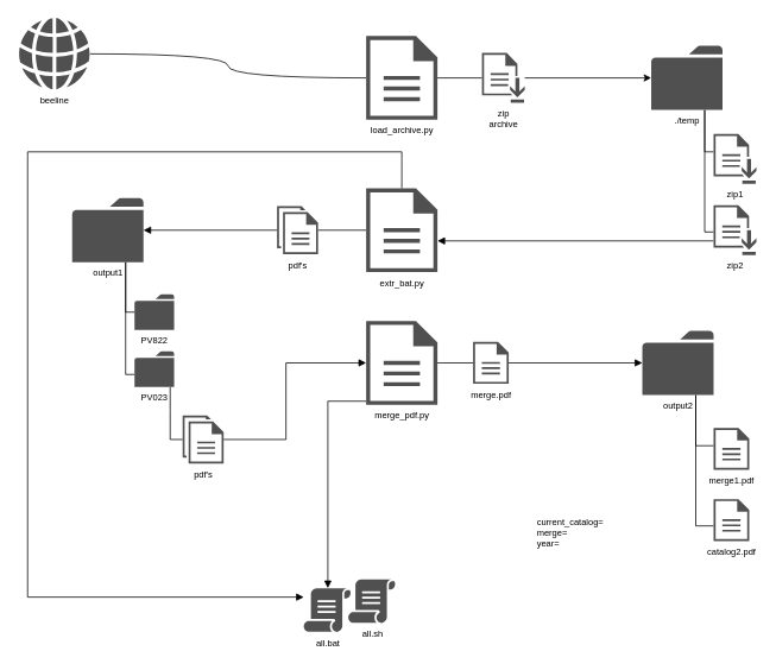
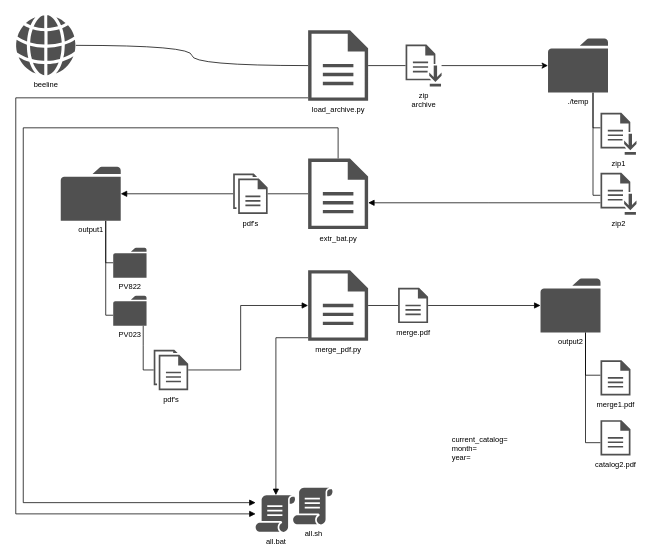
  <mxCell id="0" />
  <mxCell id="1" parent="0" />
  <mxCell id="2" style="edgeStyle=orthogonalEdgeStyle;rounded=0;orthogonalLoop=1;jettySize=auto;html=1;fontSize=10;endArrow=none;endFill=0;" parent="1" source="5" target="16" edge="1"><mxGeometry relative="1" as="geometry" /></mxCell>
  <mxCell id="3" style="edgeStyle=orthogonalEdgeStyle;orthogonalLoop=1;jettySize=auto;html=1;fontSize=10;endArrow=none;endFill=0;curved=1;" parent="1" source="5" target="17" edge="1"><mxGeometry relative="1" as="geometry" /></mxCell>
+ <mxCell id="4" style="edgeStyle=orthogonalEdgeStyle;rounded=0;orthogonalLoop=1;jettySize=auto;html=1;fontSize=10;endArrow=block;endFill=1;" parent="1" source="5" target="38" edge="1"><mxGeometry relative="1" as="geometry"><Array as="points"><mxPoint x="20" y="130" /><mxPoint x="20" y="685" /></Array></mxGeometry></mxCell>
  <mxCell id="5" value="&lt;span style=&quot;&quot;&gt;load_archive.py&lt;/span&gt;" style="sketch=0;pointerEvents=1;shadow=0;dashed=0;html=1;strokeColor=none;fillColor=#505050;labelPosition=center;verticalLabelPosition=bottom;verticalAlign=top;outlineConnect=0;align=center;shape=mxgraph.office.concepts.document;fontSize=10;" parent="1" vertex="1"><mxGeometry x="410" y="40" width="80" height="94" as="geometry" /></mxCell>
  <mxCell id="6" style="edgeStyle=orthogonalEdgeStyle;rounded=0;orthogonalLoop=1;jettySize=auto;html=1;fontSize=10;endArrow=none;endFill=0;" parent="1" source="8" target="25" edge="1"><mxGeometry relative="1" as="geometry" /></mxCell>
  <mxCell id="7" style="edgeStyle=orthogonalEdgeStyle;rounded=0;orthogonalLoop=1;jettySize=auto;html=1;fontSize=10;endArrow=block;endFill=1;" parent="1" source="8" target="38" edge="1"><mxGeometry relative="1" as="geometry"><Array as="points"><mxPoint x="450" y="170" /><mxPoint x="30" y="170" /><mxPoint x="30" y="670" /></Array></mxGeometry></mxCell>
  <mxCell id="8" value="&lt;span style=&quot;&quot;&gt;extr_bat.py&lt;/span&gt;" style="sketch=0;pointerEvents=1;shadow=0;dashed=0;html=1;strokeColor=none;fillColor=#505050;labelPosition=center;verticalLabelPosition=bottom;verticalAlign=top;outlineConnect=0;align=center;shape=mxgraph.office.concepts.document;fontSize=10;" parent="1" vertex="1"><mxGeometry x="410" y="211" width="80" height="94" as="geometry" /></mxCell>
  <mxCell id="9" style="edgeStyle=orthogonalEdgeStyle;rounded=0;orthogonalLoop=1;jettySize=auto;html=1;fontSize=10;endArrow=none;endFill=0;" parent="1" source="11" target="32" edge="1"><mxGeometry relative="1" as="geometry" /></mxCell>
  <mxCell id="10" style="edgeStyle=orthogonalEdgeStyle;rounded=0;orthogonalLoop=1;jettySize=auto;html=1;fontSize=10;endArrow=block;endFill=1;" parent="1" source="11" target="38" edge="1"><mxGeometry relative="1" as="geometry"><Array as="points"><mxPoint x="367" y="450" /></Array></mxGeometry></mxCell>
  <mxCell id="11" value="&lt;span style=&quot;&quot;&gt;merge_pdf.py&lt;/span&gt;" style="sketch=0;pointerEvents=1;shadow=0;dashed=0;html=1;strokeColor=none;fillColor=#505050;labelPosition=center;verticalLabelPosition=bottom;verticalAlign=top;outlineConnect=0;align=center;shape=mxgraph.office.concepts.document;fontSize=10;" parent="1" vertex="1"><mxGeometry x="410" y="360" width="80" height="94" as="geometry" /></mxCell>
  <mxCell id="12" style="edgeStyle=orthogonalEdgeStyle;orthogonalLoop=1;jettySize=auto;html=1;fontSize=10;endArrow=none;endFill=0;rounded=0;" parent="1" source="14" target="18" edge="1"><mxGeometry relative="1" as="geometry"><Array as="points"><mxPoint x="790" y="170" /></Array></mxGeometry></mxCell>
  <mxCell id="13" style="edgeStyle=orthogonalEdgeStyle;rounded=0;orthogonalLoop=1;jettySize=auto;html=1;fontSize=10;endArrow=none;endFill=0;" parent="1" source="14" target="20" edge="1"><mxGeometry relative="1" as="geometry"><Array as="points"><mxPoint x="790" y="260" /></Array></mxGeometry></mxCell>
  <mxCell id="14" value="./temp" style="sketch=0;pointerEvents=1;shadow=0;dashed=0;html=1;strokeColor=none;fillColor=#505050;labelPosition=center;verticalLabelPosition=bottom;verticalAlign=top;outlineConnect=0;align=center;shape=mxgraph.office.concepts.folder;fontSize=10;" parent="1" vertex="1"><mxGeometry x="730" y="51" width="80" height="72" as="geometry" /></mxCell>
  <mxCell id="15" style="edgeStyle=orthogonalEdgeStyle;rounded=0;orthogonalLoop=1;jettySize=auto;html=1;fontSize=10;" parent="1" source="16" target="14" edge="1"><mxGeometry relative="1" as="geometry" /></mxCell>
  <mxCell id="16" value="zip&lt;br&gt;archive" style="sketch=0;pointerEvents=1;shadow=0;dashed=0;html=1;strokeColor=none;fillColor=#505050;labelPosition=center;verticalLabelPosition=bottom;verticalAlign=top;outlineConnect=0;align=center;shape=mxgraph.office.concepts.download;fontSize=10;" parent="1" vertex="1"><mxGeometry x="540" y="59" width="48" height="56" as="geometry" /></mxCell>
  <mxCell id="17" value="beeline" style="sketch=0;pointerEvents=1;shadow=0;dashed=0;html=1;strokeColor=none;fillColor=#505050;labelPosition=center;verticalLabelPosition=bottom;verticalAlign=top;outlineConnect=0;align=center;shape=mxgraph.office.concepts.globe_internet;fontSize=10;" parent="1" vertex="1"><mxGeometry x="20" y="20" width="80" height="80" as="geometry" /></mxCell>
  <mxCell id="18" value="zip1" style="sketch=0;pointerEvents=1;shadow=0;dashed=0;html=1;strokeColor=none;fillColor=#505050;labelPosition=center;verticalLabelPosition=bottom;verticalAlign=top;outlineConnect=0;align=center;shape=mxgraph.office.concepts.download;fontSize=10;" parent="1" vertex="1"><mxGeometry x="800" y="150" width="48" height="56" as="geometry" /></mxCell>
  <mxCell id="19" style="edgeStyle=orthogonalEdgeStyle;rounded=0;orthogonalLoop=1;jettySize=auto;html=1;fontSize=10;endArrow=block;endFill=1;" parent="1" source="20" target="8" edge="1"><mxGeometry relative="1" as="geometry"><Array as="points"><mxPoint x="650" y="270" /><mxPoint x="650" y="270" /></Array></mxGeometry></mxCell>
  <mxCell id="20" value="zip2" style="sketch=0;pointerEvents=1;shadow=0;dashed=0;html=1;strokeColor=none;fillColor=#505050;labelPosition=center;verticalLabelPosition=bottom;verticalAlign=top;outlineConnect=0;align=center;shape=mxgraph.office.concepts.download;fontSize=10;" parent="1" vertex="1"><mxGeometry x="800" y="230" width="48" height="56" as="geometry" /></mxCell>
  <mxCell id="21" style="edgeStyle=orthogonalEdgeStyle;rounded=0;orthogonalLoop=1;jettySize=auto;html=1;fontSize=10;endArrow=none;endFill=0;" parent="1" source="23" target="26" edge="1"><mxGeometry relative="1" as="geometry"><Array as="points"><mxPoint x="140" y="350" /></Array></mxGeometry></mxCell>
  <mxCell id="22" style="edgeStyle=orthogonalEdgeStyle;rounded=0;orthogonalLoop=1;jettySize=auto;html=1;fontSize=10;endArrow=none;endFill=0;" parent="1" source="23" target="28" edge="1"><mxGeometry relative="1" as="geometry"><Array as="points"><mxPoint x="140" y="420" /></Array></mxGeometry></mxCell>
  <mxCell id="23" value="output1" style="sketch=0;pointerEvents=1;shadow=0;dashed=0;html=1;strokeColor=none;fillColor=#505050;labelPosition=center;verticalLabelPosition=bottom;verticalAlign=top;outlineConnect=0;align=center;shape=mxgraph.office.concepts.folder;fontSize=10;" parent="1" vertex="1"><mxGeometry x="80" y="222" width="80" height="72" as="geometry" /></mxCell>
  <mxCell id="24" style="edgeStyle=orthogonalEdgeStyle;rounded=0;orthogonalLoop=1;jettySize=auto;html=1;fontSize=10;endArrow=block;endFill=1;" parent="1" source="25" target="23" edge="1"><mxGeometry relative="1" as="geometry" /></mxCell>
  <mxCell id="25" value="pdf's" style="sketch=0;pointerEvents=1;shadow=0;dashed=0;html=1;strokeColor=none;fillColor=#505050;labelPosition=center;verticalLabelPosition=bottom;verticalAlign=top;outlineConnect=0;align=center;shape=mxgraph.office.concepts.documents;fontSize=10;" parent="1" vertex="1"><mxGeometry x="310" y="231" width="46" height="54" as="geometry" /></mxCell>
  <mxCell id="26" value="PV822" style="sketch=0;pointerEvents=1;shadow=0;dashed=0;html=1;strokeColor=none;fillColor=#505050;labelPosition=center;verticalLabelPosition=bottom;verticalAlign=top;outlineConnect=0;align=center;shape=mxgraph.office.concepts.folder;fontSize=10;" parent="1" vertex="1"><mxGeometry x="150" y="330" width="44.44" height="40" as="geometry" /></mxCell>
  <mxCell id="27" style="edgeStyle=orthogonalEdgeStyle;rounded=0;orthogonalLoop=1;jettySize=auto;html=1;fontSize=10;endArrow=none;endFill=0;" parent="1" source="28" target="30" edge="1"><mxGeometry relative="1" as="geometry"><Array as="points"><mxPoint x="190" y="460" /><mxPoint x="190" y="460" /></Array></mxGeometry></mxCell>
  <mxCell id="28" value="PV023" style="sketch=0;pointerEvents=1;shadow=0;dashed=0;html=1;strokeColor=none;fillColor=#505050;labelPosition=center;verticalLabelPosition=bottom;verticalAlign=top;outlineConnect=0;align=center;shape=mxgraph.office.concepts.folder;fontSize=10;" parent="1" vertex="1"><mxGeometry x="150" y="394" width="44.44" height="40" as="geometry" /></mxCell>
  <mxCell id="29" style="edgeStyle=orthogonalEdgeStyle;rounded=0;orthogonalLoop=1;jettySize=auto;html=1;fontSize=10;endArrow=block;endFill=1;" parent="1" source="30" target="11" edge="1"><mxGeometry relative="1" as="geometry"><Array as="points"><mxPoint x="320" y="493" /><mxPoint x="320" y="407" /></Array></mxGeometry></mxCell>
  <mxCell id="30" value="pdf's" style="sketch=0;pointerEvents=1;shadow=0;dashed=0;html=1;strokeColor=none;fillColor=#505050;labelPosition=center;verticalLabelPosition=bottom;verticalAlign=top;outlineConnect=0;align=center;shape=mxgraph.office.concepts.documents;fontSize=10;" parent="1" vertex="1"><mxGeometry x="204" y="466" width="46" height="54" as="geometry" /></mxCell>
  <mxCell id="31" style="edgeStyle=orthogonalEdgeStyle;rounded=0;orthogonalLoop=1;jettySize=auto;html=1;fontSize=10;endArrow=block;endFill=1;" parent="1" source="32" target="35" edge="1"><mxGeometry relative="1" as="geometry" /></mxCell>
  <mxCell id="32" value="merge.pdf" style="sketch=0;pointerEvents=1;shadow=0;dashed=0;html=1;strokeColor=none;fillColor=#505050;labelPosition=center;verticalLabelPosition=bottom;verticalAlign=top;outlineConnect=0;align=center;shape=mxgraph.office.concepts.document;fontSize=10;" parent="1" vertex="1"><mxGeometry x="530" y="383.5" width="40" height="47" as="geometry" /></mxCell>
  <mxCell id="33" style="edgeStyle=orthogonalEdgeStyle;rounded=0;orthogonalLoop=1;jettySize=auto;html=1;fontSize=10;endArrow=none;endFill=0;" parent="1" source="35" target="36" edge="1"><mxGeometry relative="1" as="geometry"><Array as="points"><mxPoint x="780" y="500" /></Array></mxGeometry></mxCell>
  <mxCell id="34" style="edgeStyle=orthogonalEdgeStyle;rounded=0;orthogonalLoop=1;jettySize=auto;html=1;fontSize=10;endArrow=none;endFill=0;" parent="1" source="35" target="37" edge="1"><mxGeometry relative="1" as="geometry"><Array as="points"><mxPoint x="780" y="590" /></Array></mxGeometry></mxCell>
  <mxCell id="35" value="output2" style="sketch=0;pointerEvents=1;shadow=0;dashed=0;html=1;strokeColor=none;fillColor=#505050;labelPosition=center;verticalLabelPosition=bottom;verticalAlign=top;outlineConnect=0;align=center;shape=mxgraph.office.concepts.folder;fontSize=10;" parent="1" vertex="1"><mxGeometry x="720" y="371" width="80" height="72" as="geometry" /></mxCell>
  <mxCell id="36" value="merge1.pdf" style="sketch=0;pointerEvents=1;shadow=0;dashed=0;html=1;strokeColor=none;fillColor=#505050;labelPosition=center;verticalLabelPosition=bottom;verticalAlign=top;outlineConnect=0;align=center;shape=mxgraph.office.concepts.document;fontSize=10;" parent="1" vertex="1"><mxGeometry x="800" y="480" width="40" height="47" as="geometry" /></mxCell>
  <mxCell id="37" value="catalog2.pdf" style="sketch=0;pointerEvents=1;shadow=0;dashed=0;html=1;strokeColor=none;fillColor=#505050;labelPosition=center;verticalLabelPosition=bottom;verticalAlign=top;outlineConnect=0;align=center;shape=mxgraph.office.concepts.document;fontSize=10;" parent="1" vertex="1"><mxGeometry x="800" y="560" width="40" height="47" as="geometry" /></mxCell>
  <mxCell id="38" value="all.bat" style="sketch=0;pointerEvents=1;shadow=0;dashed=0;html=1;strokeColor=none;fillColor=#505050;labelPosition=center;verticalLabelPosition=bottom;verticalAlign=top;outlineConnect=0;align=center;shape=mxgraph.office.concepts.script;fontSize=10;" parent="1" vertex="1"><mxGeometry x="340" y="660" width="53" height="49" as="geometry" /></mxCell>
  <mxCell id="39" value="all.sh" style="sketch=0;pointerEvents=1;shadow=0;dashed=0;html=1;strokeColor=none;fillColor=#505050;labelPosition=center;verticalLabelPosition=bottom;verticalAlign=top;outlineConnect=0;align=center;shape=mxgraph.office.concepts.script;fontSize=10;" parent="1" vertex="1"><mxGeometry x="390" y="650" width="53" height="49" as="geometry" /></mxCell>
- <mxCell id="40" value="current_catalog=&lt;br&gt;merge=&lt;br&gt;year=" style="text;html=1;align=left;verticalAlign=middle;resizable=0;points=[];autosize=1;strokeColor=none;fillColor=none;fontSize=10;" parent="1" vertex="1"><mxGeometry x="600" y="572" width="100" height="50" as="geometry" /></mxCell>
+ <mxCell id="40" value="current_catalog=&lt;br&gt;month=&lt;br&gt;year=" style="text;html=1;align=left;verticalAlign=middle;resizable=0;points=[];autosize=1;strokeColor=none;fillColor=none;fontSize=10;" parent="1" vertex="1"><mxGeometry x="600" y="572" width="100" height="50" as="geometry" /></mxCell>
